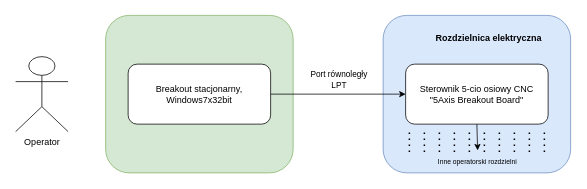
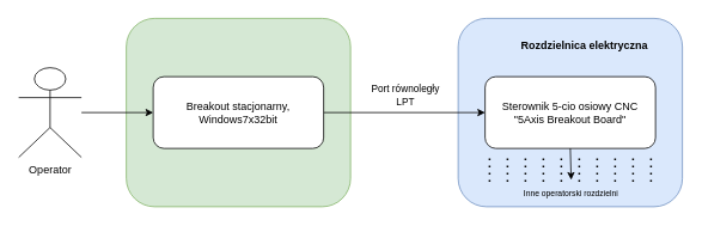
  <mxCell id="0" />
  <mxCell id="1" parent="0" />
  <mxCell id="2" value="" style="rounded=1;whiteSpace=wrap;html=1;fillColor=#d5e8d4;strokeColor=#82b366;" vertex="1" parent="1"><mxGeometry x="140" y="20" width="250" height="210" as="geometry" /></mxCell>
  <mxCell id="3" value="" style="rounded=1;whiteSpace=wrap;html=1;fillColor=#dae8fc;strokeColor=#6c8ebf;" vertex="1" parent="1"><mxGeometry x="510" y="20" width="250" height="210" as="geometry" /></mxCell>
  <mxCell id="4" value="&lt;div&gt;Sterownik 5-cio osiowy CNC&lt;/div&gt;&lt;div&gt;&quot;5Axis Breakout Board&quot;&lt;br&gt;&lt;/div&gt;" style="rounded=1;whiteSpace=wrap;html=1;" vertex="1" parent="1"><mxGeometry x="540" y="85" width="190" height="80" as="geometry" /></mxCell>
  <mxCell id="5" style="edgeStyle=orthogonalEdgeStyle;rounded=0;orthogonalLoop=1;jettySize=auto;html=1;exitX=1;exitY=0.5;exitDx=0;exitDy=0;entryX=0;entryY=0.5;entryDx=0;entryDy=0;" edge="1" parent="1" source="7" target="4"><mxGeometry relative="1" as="geometry" /></mxCell>
  <mxCell id="6" value="Port równoległy&lt;br&gt;LPT" style="edgeLabel;html=1;align=center;verticalAlign=middle;resizable=0;points=[];" vertex="1" connectable="0" parent="5"><mxGeometry x="0.215" y="3" relative="1" as="geometry"><mxPoint x="-19" y="-17" as="offset" /></mxGeometry></mxCell>
  <mxCell id="7" value="&lt;div&gt;Breakout stacjonarny,&lt;/div&gt;&lt;div&gt;Windows7x32bit&lt;br&gt;&lt;/div&gt;" style="rounded=1;whiteSpace=wrap;html=1;" vertex="1" parent="1"><mxGeometry x="170" y="85" width="190" height="80" as="geometry" /></mxCell>
  <mxCell id="8" value="Rozdzielnica elektryczna" style="text;html=1;strokeColor=none;fillColor=none;align=center;verticalAlign=middle;whiteSpace=wrap;rounded=0;fontStyle=1" vertex="1" parent="1"><mxGeometry x="551" y="35" width="200" height="30" as="geometry" /></mxCell>
+ <mxCell id="9" value="" style="edgeStyle=orthogonalEdgeStyle;rounded=0;orthogonalLoop=1;jettySize=auto;html=1;" edge="1" parent="1" source="10" target="7"><mxGeometry relative="1" as="geometry" /></mxCell>
  <mxCell id="10" value="Operator" style="shape=umlActor;verticalLabelPosition=bottom;verticalAlign=top;html=1;outlineConnect=0;" vertex="1" parent="1"><mxGeometry x="20" y="75" width="70" height="100" as="geometry" /></mxCell>
  <mxCell id="11" value="" style="endArrow=none;dashed=1;html=1;dashPattern=1 3;strokeWidth=2;rounded=0;" edge="1" parent="1"><mxGeometry width="50" height="50" relative="1" as="geometry"><mxPoint x="545" y="202" as="sourcePoint" /><mxPoint x="545" y="172" as="targetPoint" /><Array as="points"><mxPoint x="545" y="172" /></Array></mxGeometry></mxCell>
  <mxCell id="12" value="" style="endArrow=none;dashed=1;html=1;dashPattern=1 3;strokeWidth=2;rounded=0;" edge="1" parent="1"><mxGeometry width="50" height="50" relative="1" as="geometry"><mxPoint x="565" y="202" as="sourcePoint" /><mxPoint x="565" y="172" as="targetPoint" /><Array as="points"><mxPoint x="565" y="172" /></Array></mxGeometry></mxCell>
  <mxCell id="13" value="" style="endArrow=none;dashed=1;html=1;dashPattern=1 3;strokeWidth=2;rounded=0;" edge="1" parent="1"><mxGeometry width="50" height="50" relative="1" as="geometry"><mxPoint x="585" y="202" as="sourcePoint" /><mxPoint x="585" y="172" as="targetPoint" /><Array as="points"><mxPoint x="585" y="172" /></Array></mxGeometry></mxCell>
  <mxCell id="14" value="" style="endArrow=none;dashed=1;html=1;dashPattern=1 3;strokeWidth=2;rounded=0;" edge="1" parent="1"><mxGeometry width="50" height="50" relative="1" as="geometry"><mxPoint x="605" y="202" as="sourcePoint" /><mxPoint x="605" y="172" as="targetPoint" /><Array as="points"><mxPoint x="605" y="172" /></Array></mxGeometry></mxCell>
  <mxCell id="15" value="" style="endArrow=none;dashed=1;html=1;dashPattern=1 3;strokeWidth=2;rounded=0;" edge="1" parent="1"><mxGeometry width="50" height="50" relative="1" as="geometry"><mxPoint x="625" y="202" as="sourcePoint" /><mxPoint x="625" y="172" as="targetPoint" /><Array as="points"><mxPoint x="625" y="172" /></Array></mxGeometry></mxCell>
  <mxCell id="16" value="" style="endArrow=none;dashed=1;html=1;dashPattern=1 3;strokeWidth=2;rounded=0;" edge="1" parent="1"><mxGeometry width="50" height="50" relative="1" as="geometry"><mxPoint x="645" y="202" as="sourcePoint" /><mxPoint x="645" y="172" as="targetPoint" /><Array as="points"><mxPoint x="645" y="172" /></Array></mxGeometry></mxCell>
  <mxCell id="17" value="" style="endArrow=none;dashed=1;html=1;dashPattern=1 3;strokeWidth=2;rounded=0;" edge="1" parent="1"><mxGeometry width="50" height="50" relative="1" as="geometry"><mxPoint x="665" y="202" as="sourcePoint" /><mxPoint x="665" y="172" as="targetPoint" /><Array as="points"><mxPoint x="665" y="172" /></Array></mxGeometry></mxCell>
  <mxCell id="18" value="" style="endArrow=none;dashed=1;html=1;dashPattern=1 3;strokeWidth=2;rounded=0;" edge="1" parent="1"><mxGeometry width="50" height="50" relative="1" as="geometry"><mxPoint x="685" y="202" as="sourcePoint" /><mxPoint x="685" y="172" as="targetPoint" /><Array as="points"><mxPoint x="685" y="172" /></Array></mxGeometry></mxCell>
  <mxCell id="19" value="" style="endArrow=none;dashed=1;html=1;dashPattern=1 3;strokeWidth=2;rounded=0;" edge="1" parent="1"><mxGeometry width="50" height="50" relative="1" as="geometry"><mxPoint x="705" y="202" as="sourcePoint" /><mxPoint x="705" y="172" as="targetPoint" /><Array as="points"><mxPoint x="705" y="172" /></Array></mxGeometry></mxCell>
  <mxCell id="20" value="" style="endArrow=none;dashed=1;html=1;dashPattern=1 3;strokeWidth=2;rounded=0;" edge="1" parent="1"><mxGeometry width="50" height="50" relative="1" as="geometry"><mxPoint x="725" y="202" as="sourcePoint" /><mxPoint x="725" y="172" as="targetPoint" /><Array as="points"><mxPoint x="725" y="172" /></Array></mxGeometry></mxCell>
  <mxCell id="21" value="Inne operatorski rozdzielni" style="text;html=1;strokeColor=none;fillColor=none;align=center;verticalAlign=middle;whiteSpace=wrap;rounded=0;fontSize=9;" vertex="1" parent="1"><mxGeometry x="541" y="200" width="190" height="30" as="geometry" /></mxCell>
  <mxCell id="22" value="" style="endArrow=classic;html=1;rounded=0;exitX=0.5;exitY=1;exitDx=0;exitDy=0;entryX=0.5;entryY=0;entryDx=0;entryDy=0;" edge="1" parent="1" source="4" target="21"><mxGeometry width="50" height="50" relative="1" as="geometry"><mxPoint x="560" y="355" as="sourcePoint" /><mxPoint x="610" y="305" as="targetPoint" /></mxGeometry></mxCell>
